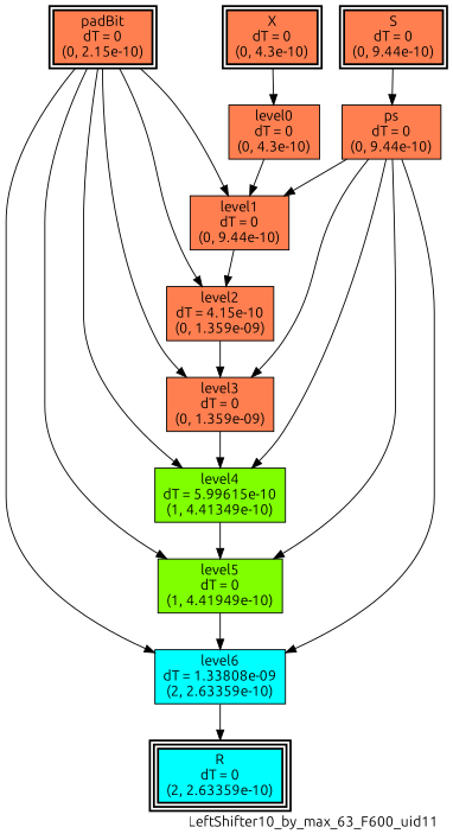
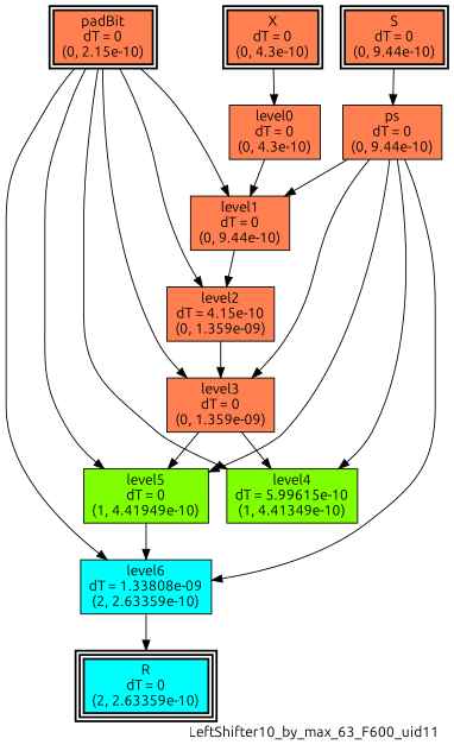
  digraph {
    fontname=Ubuntu
    label=LeftShifter10_by_max_63_F600_uid11
    labeljust=right
    labelloc=bottom
    nodesep=0.25
    ranksep=0.5
    node [color=black fillcolor=coral fontname=Ubuntu peripheries=1 shape=box style=filled]
    edge [arrowhead=normal arrowsize=1.0 arrowtail=normal color=black dir=forward fontname=Ubuntu]
    n1 [label="X\ndT = 0\n(0, 4.3e-10)" peripheries=2 style="bold, filled"]
    n2 [label="S\ndT = 0\n(0, 9.44e-10)" peripheries=2 style="bold, filled"]
    n3 [label="padBit\ndT = 0\n(0, 2.15e-10)" peripheries=2 style="bold, filled"]
    n4 [fillcolor=cyan label="R\ndT = 0\n(2, 2.63359e-10)" peripheries=3 style="bold, filled"]
    n5 [label="level0\ndT = 0\n(0, 4.3e-10)"]
    n6 [label="ps\ndT = 0\n(0, 9.44e-10)"]
    n7 [label="level1\ndT = 0\n(0, 9.44e-10)"]
    n8 [label="level2\ndT = 4.15e-10\n(0, 1.359e-09)"]
    n9 [label="level3\ndT = 0\n(0, 1.359e-09)"]
    n10 [fillcolor=chartreuse label="level4\ndT = 5.99615e-10\n(1, 4.41349e-10)"]
    n11 [fillcolor=chartreuse label="level5\ndT = 0\n(1, 4.41949e-10)"]
    n12 [fillcolor=cyan label="level6\ndT = 1.33808e-09\n(2, 2.63359e-10)"]
    subgraph sub_1 {
      rank=same
      n1
      n2
      n3
    }
    subgraph sub_2 {
      rank=same
      n4
    }
    n1 -> n5
    n2 -> n6
    n3 -> n7
    n3 -> n8
    n3 -> n9
    n3 -> n10
    n3 -> n11
    n3 -> n12
    n5 -> n7
    n6 -> n7
    n6 -> n9
    n6 -> n10
    n6 -> n11
    n6 -> n12
    n7 -> n8
    n8 -> n9
    n9 -> n10
-   n10 -> n11
+   n9 -> n11
    n11 -> n12
    n12 -> n4
  }
